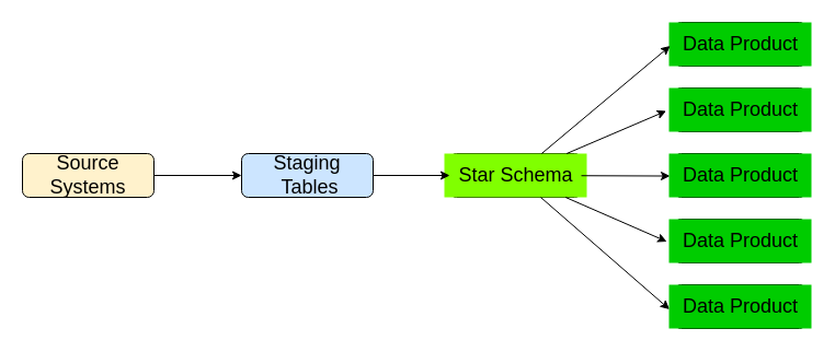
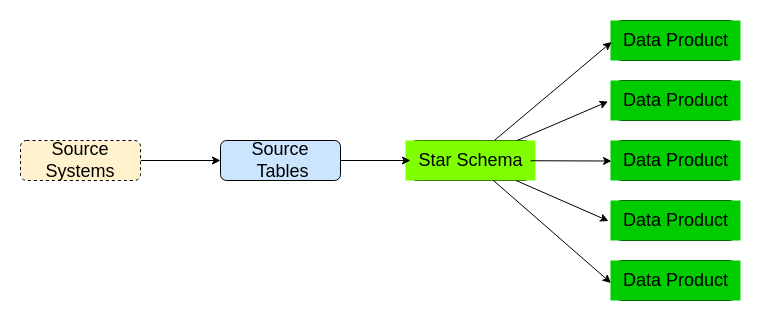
  <mxCell id="0" />
  <mxCell id="1" parent="0" />
  <mxCell id="2" value="" style="group;opacity=80;rounded=0;glass=0;shadow=0;" vertex="1" connectable="0" parent="1"><mxGeometry x="610" y="20" width="130" height="40" as="geometry" /></mxCell>
  <mxCell id="3" value="" style="rounded=1;whiteSpace=wrap;html=1;" vertex="1" parent="2"><mxGeometry x="5" width="120" height="40" as="geometry" /></mxCell>
  <mxCell id="4" value="&lt;font style=&quot;font-size: 18px;&quot;&gt;Data Product&lt;/font&gt;" style="text;html=1;align=center;verticalAlign=middle;resizable=0;points=[];autosize=1;strokeColor=none;fillColor=#00CC00;" vertex="1" parent="2"><mxGeometry width="130" height="40" as="geometry" /></mxCell>
  <mxCell id="5" value="" style="group;" vertex="1" connectable="0" parent="1"><mxGeometry x="410" y="140" width="125" height="40" as="geometry" /></mxCell>
  <mxCell id="6" value="" style="rounded=1;whiteSpace=wrap;html=1;" vertex="1" parent="5"><mxGeometry width="120" height="40" as="geometry" /></mxCell>
  <mxCell id="7" value="&lt;font style=&quot;font-size: 18px;&quot;&gt;Star Schema&lt;/font&gt;" style="text;html=1;align=center;verticalAlign=middle;resizable=0;points=[];autosize=1;fillColor=#80FF00;" vertex="1" parent="5"><mxGeometry x="-5" width="130" height="40" as="geometry" /></mxCell>
  <mxCell id="8" style="edgeStyle=none;rounded=0;orthogonalLoop=1;jettySize=auto;html=1;entryX=0;entryY=0.5;entryDx=0;entryDy=0;fontSize=18;" edge="1" parent="1" source="9"><mxGeometry relative="1" as="geometry"><mxPoint x="220" y="160" as="targetPoint" /></mxGeometry></mxCell>
- <mxCell id="9" value="&lt;font style=&quot;font-size: 18px;&quot;&gt;Source Systems&lt;/font&gt;" style="rounded=1;whiteSpace=wrap;html=1;fillColor=#FFF2CC;" vertex="1" parent="1"><mxGeometry x="20" y="140" width="120" height="40" as="geometry" /></mxCell>
+ <mxCell id="9" value="&lt;font style=&quot;font-size: 18px;&quot;&gt;Source Systems&lt;/font&gt;" style="rounded=1;whiteSpace=wrap;html=1;fillColor=#FFF2CC;dashed=1;" vertex="1" parent="1"><mxGeometry x="20" y="140" width="120" height="40" as="geometry" /></mxCell>
  <mxCell id="10" style="edgeStyle=none;rounded=0;orthogonalLoop=1;jettySize=auto;html=1;entryX=0;entryY=0.5;entryDx=0;entryDy=0;fontSize=18;" edge="1" parent="1" target="6"><mxGeometry relative="1" as="geometry"><mxPoint x="340" y="160" as="sourcePoint" /></mxGeometry></mxCell>
  <mxCell id="11" style="edgeStyle=none;rounded=0;orthogonalLoop=1;jettySize=auto;html=1;entryX=0.008;entryY=0.538;entryDx=0;entryDy=0;entryPerimeter=0;fontSize=18;" edge="1" parent="1" source="6" target="4"><mxGeometry relative="1" as="geometry" /></mxCell>
  <mxCell id="12" style="edgeStyle=none;rounded=0;orthogonalLoop=1;jettySize=auto;html=1;entryX=-0.019;entryY=0.525;entryDx=0;entryDy=0;entryPerimeter=0;fontSize=18;" edge="1" parent="1" source="6"><mxGeometry relative="1" as="geometry"><mxPoint x="607.53" y="101" as="targetPoint" /></mxGeometry></mxCell>
  <mxCell id="13" style="edgeStyle=none;rounded=0;orthogonalLoop=1;jettySize=auto;html=1;fontSize=18;entryX=0.008;entryY=0.513;entryDx=0;entryDy=0;entryPerimeter=0;" edge="1" parent="1" source="6"><mxGeometry relative="1" as="geometry"><mxPoint x="611.04" y="160.52" as="targetPoint" /></mxGeometry></mxCell>
  <mxCell id="14" style="edgeStyle=none;rounded=0;orthogonalLoop=1;jettySize=auto;html=1;entryX=-0.015;entryY=0.513;entryDx=0;entryDy=0;entryPerimeter=0;fontSize=18;" edge="1" parent="1" source="6"><mxGeometry relative="1" as="geometry"><mxPoint x="608.05" y="220.52" as="targetPoint" /></mxGeometry></mxCell>
  <mxCell id="15" style="edgeStyle=none;rounded=0;orthogonalLoop=1;jettySize=auto;html=1;entryX=0.004;entryY=0.563;entryDx=0;entryDy=0;entryPerimeter=0;fontSize=18;" edge="1" parent="1" source="6"><mxGeometry relative="1" as="geometry"><mxPoint x="610.52" y="282.52" as="targetPoint" /></mxGeometry></mxCell>
- <mxCell id="16" value="&lt;font style=&quot;font-size: 18px;&quot;&gt;Staging&lt;br&gt;&amp;nbsp;Tables&lt;/font&gt;" style="rounded=1;whiteSpace=wrap;html=1;fillColor=#CCE5FF;" vertex="1" parent="1"><mxGeometry x="220" y="140" width="120" height="40" as="geometry" /></mxCell>
+ <mxCell id="16" value="&lt;font style=&quot;font-size: 18px;&quot;&gt;Source&lt;br&gt;&amp;nbsp;Tables&lt;/font&gt;" style="rounded=1;whiteSpace=wrap;html=1;fillColor=#CCE5FF;" vertex="1" parent="1"><mxGeometry x="220" y="140" width="120" height="40" as="geometry" /></mxCell>
  <mxCell id="17" value="" style="group;opacity=80;" vertex="1" connectable="0" parent="1"><mxGeometry x="610" y="80" width="130" height="40" as="geometry" /></mxCell>
  <mxCell id="18" value="" style="rounded=1;whiteSpace=wrap;html=1;" vertex="1" parent="17"><mxGeometry x="5" width="120" height="40" as="geometry" /></mxCell>
  <mxCell id="19" value="&lt;font style=&quot;font-size: 18px;&quot;&gt;Data Product&lt;/font&gt;" style="text;html=1;align=center;verticalAlign=middle;resizable=0;points=[];autosize=1;strokeColor=none;fillColor=#00CC00;" vertex="1" parent="17"><mxGeometry width="130" height="40" as="geometry" /></mxCell>
  <mxCell id="20" value="" style="group;opacity=80;" vertex="1" connectable="0" parent="1"><mxGeometry x="610" y="140" width="130" height="40" as="geometry" /></mxCell>
  <mxCell id="21" value="" style="rounded=1;whiteSpace=wrap;html=1;" vertex="1" parent="20"><mxGeometry x="5" width="120" height="40" as="geometry" /></mxCell>
  <mxCell id="22" value="&lt;font style=&quot;font-size: 18px;&quot;&gt;Data Product&lt;/font&gt;" style="text;html=1;align=center;verticalAlign=middle;resizable=0;points=[];autosize=1;strokeColor=none;fillColor=#00CC00;" vertex="1" parent="20"><mxGeometry width="130" height="40" as="geometry" /></mxCell>
  <mxCell id="23" value="" style="group;opacity=80;" vertex="1" connectable="0" parent="1"><mxGeometry x="610" y="200" width="130" height="40" as="geometry" /></mxCell>
  <mxCell id="24" value="" style="rounded=1;whiteSpace=wrap;html=1;" vertex="1" parent="23"><mxGeometry x="5" width="120" height="40" as="geometry" /></mxCell>
  <mxCell id="25" value="&lt;font style=&quot;font-size: 18px;&quot;&gt;Data Product&lt;/font&gt;" style="text;html=1;align=center;verticalAlign=middle;resizable=0;points=[];autosize=1;strokeColor=none;fillColor=#00CC00;" vertex="1" parent="23"><mxGeometry width="130" height="40" as="geometry" /></mxCell>
  <mxCell id="26" value="" style="group;opacity=80;" vertex="1" connectable="0" parent="1"><mxGeometry x="610" y="260" width="130" height="40" as="geometry" /></mxCell>
  <mxCell id="27" value="" style="rounded=1;whiteSpace=wrap;html=1;" vertex="1" parent="26"><mxGeometry x="5" width="120" height="40" as="geometry" /></mxCell>
  <mxCell id="28" value="&lt;font style=&quot;font-size: 18px;&quot;&gt;Data Product&lt;/font&gt;" style="text;html=1;align=center;verticalAlign=middle;resizable=0;points=[];autosize=1;strokeColor=none;fillColor=#00CC00;" vertex="1" parent="26"><mxGeometry width="130" height="40" as="geometry" /></mxCell>
